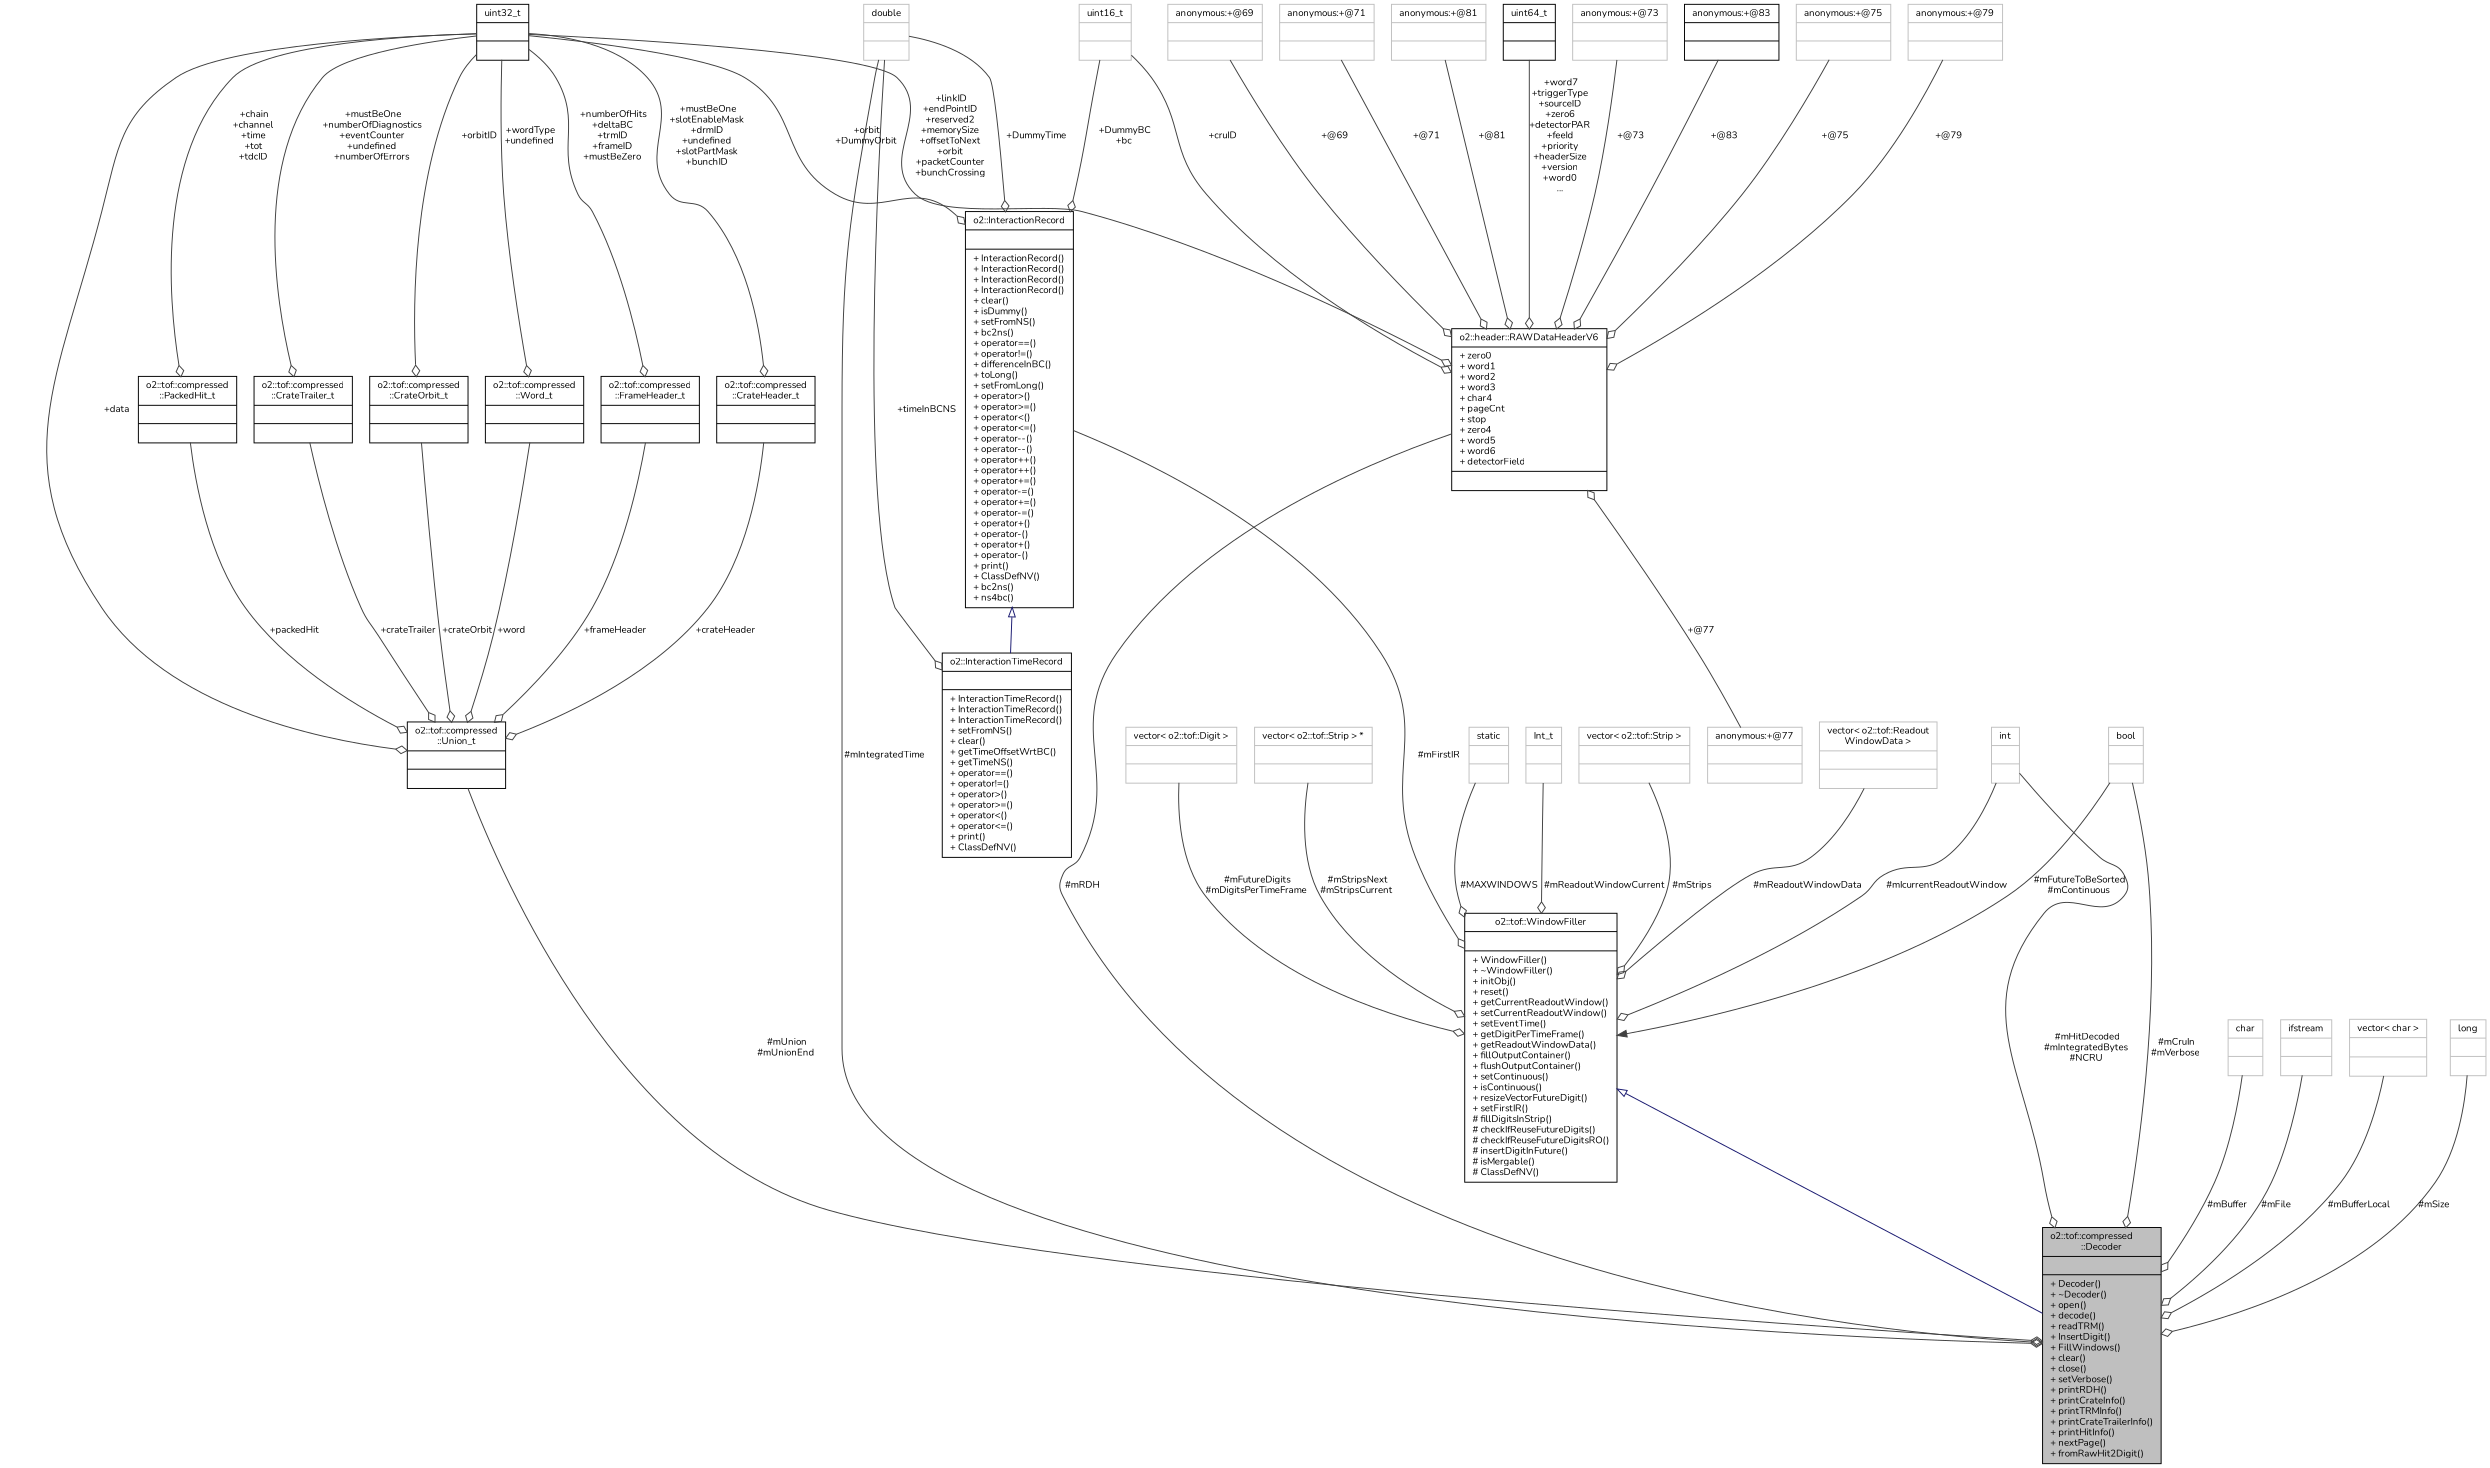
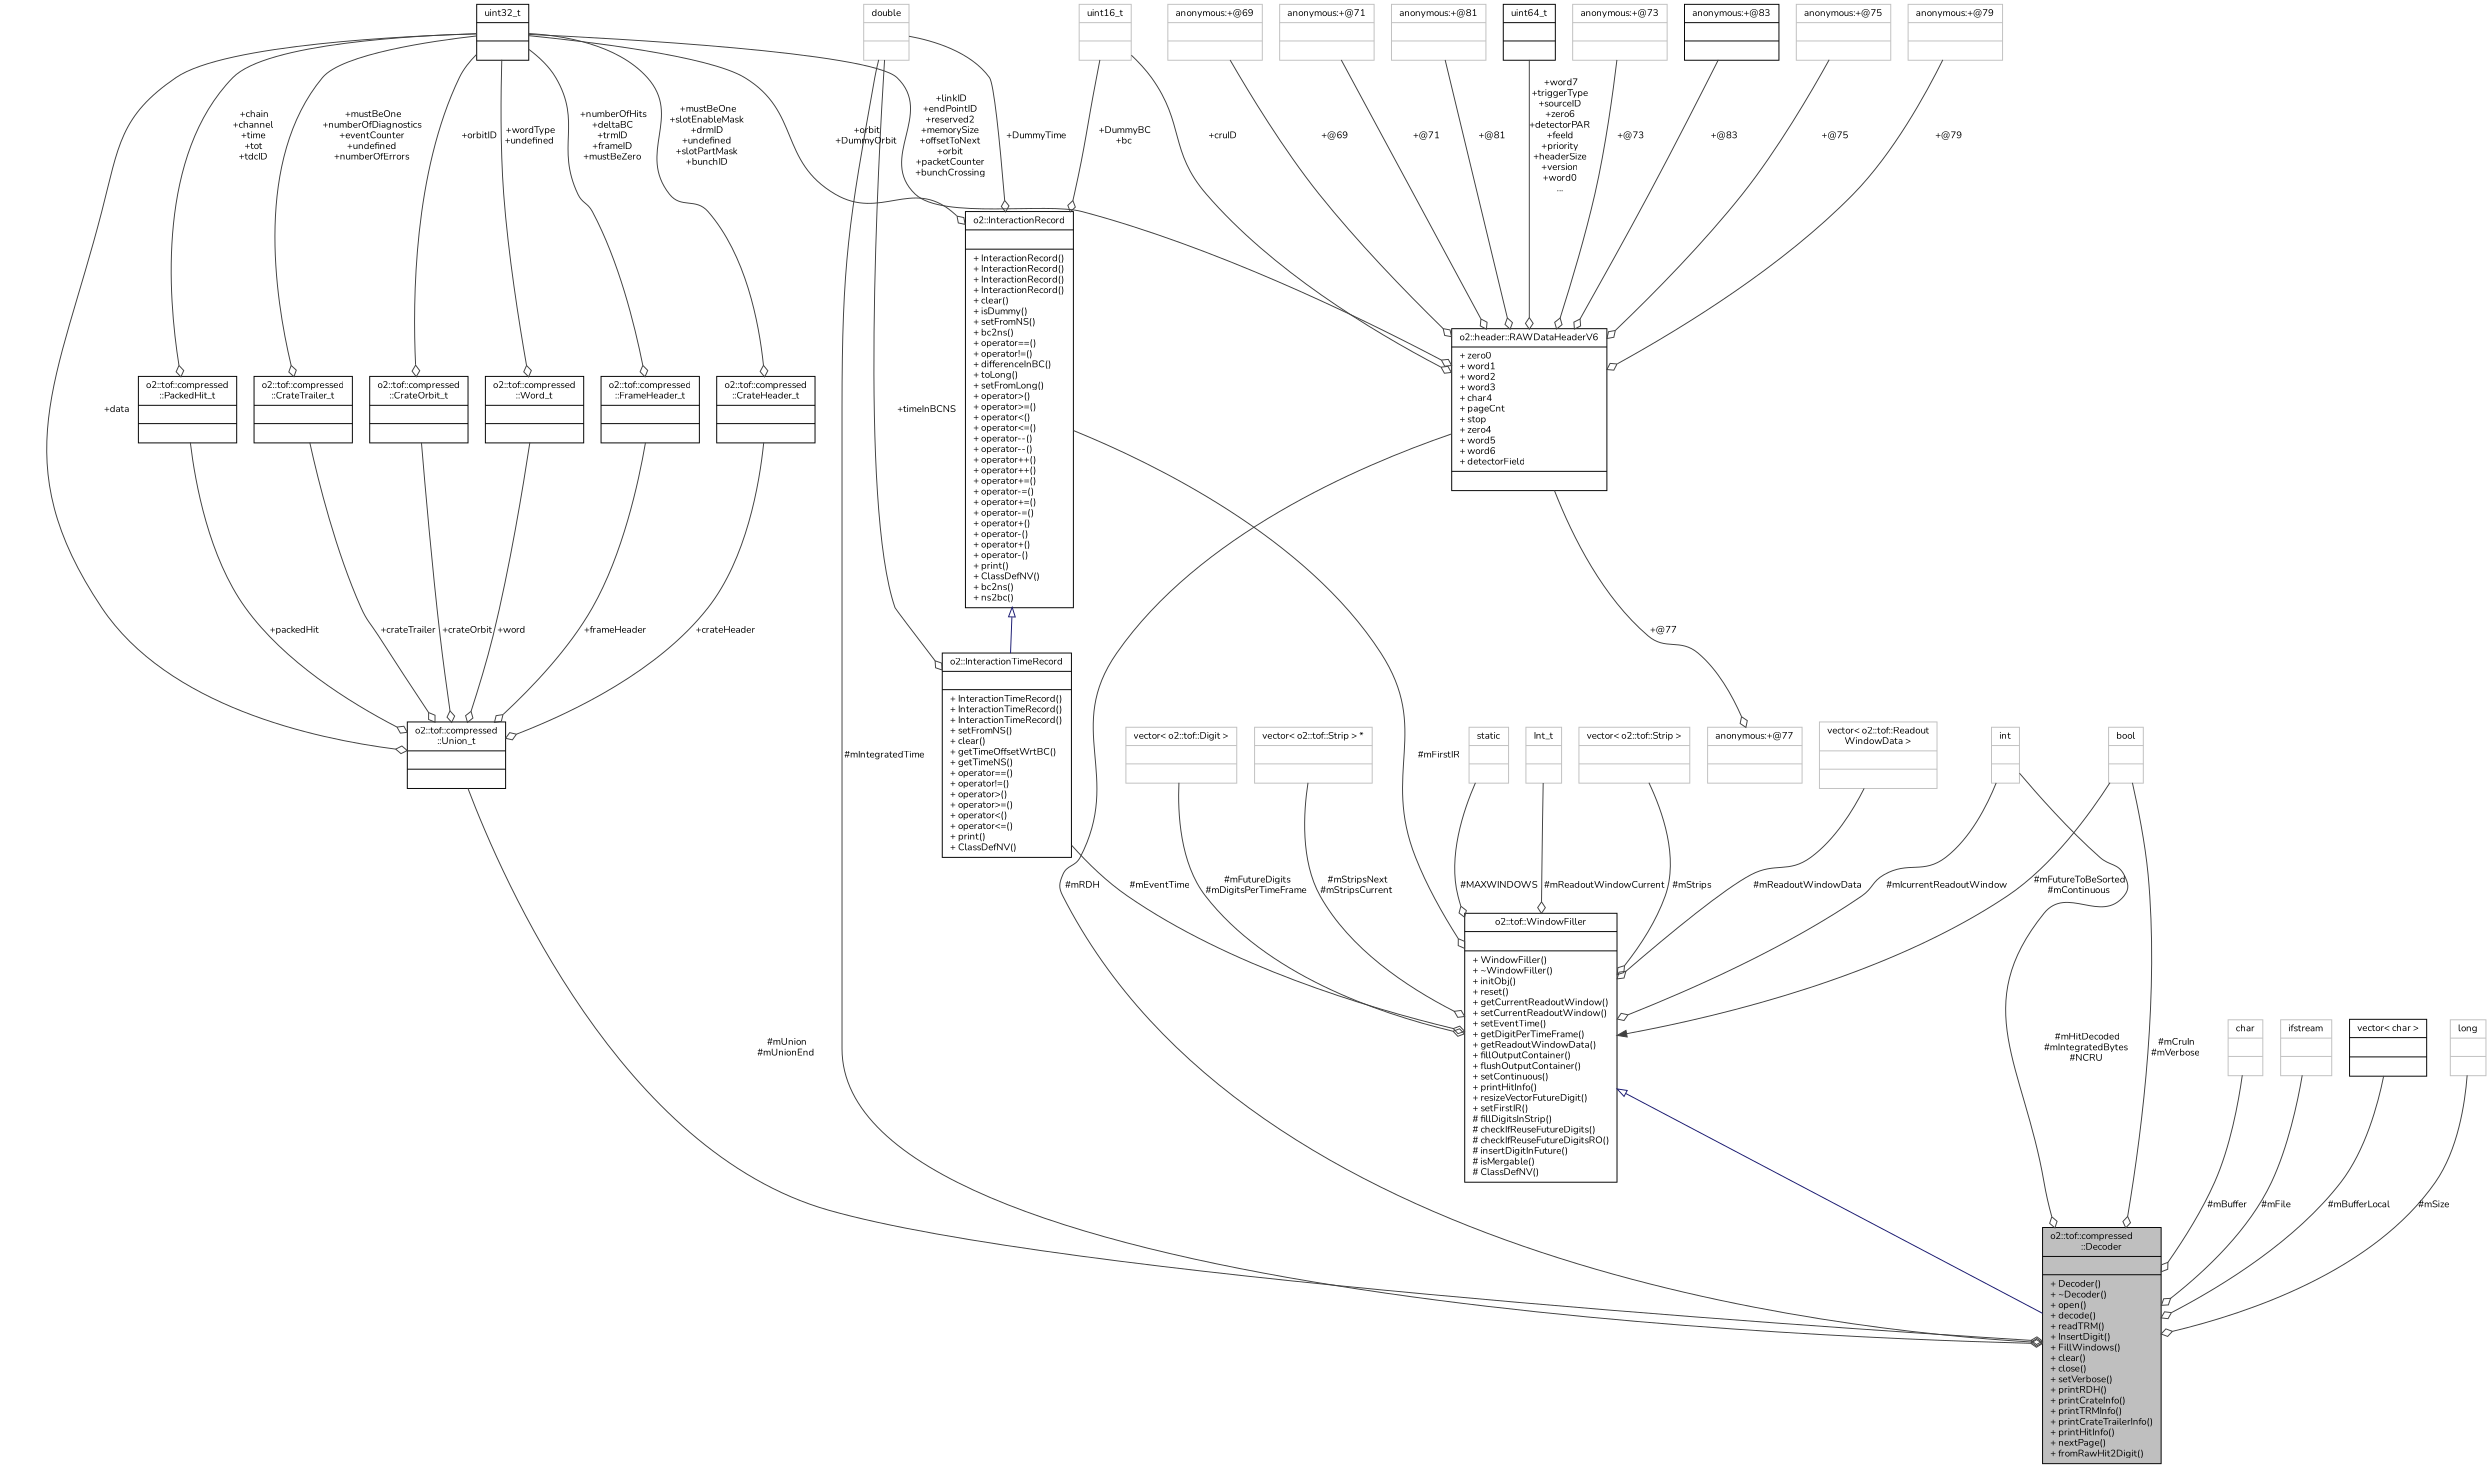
  digraph {
    fontname=Nunito
    node [color=grey75 fontname=Nunito fontsize=10 shape=record]
    edge [color=grey25 fontname=Nunito fontsize=10 labelfontname=Helvetica labelfontsize=10 style=solid arrowhead=odiamond]
    n1 [color=black fillcolor=grey75 fontcolor=black height=0.2 label="{o2::tof::compressed\l::Decoder\n||+ Decoder()\l+ ~Decoder()\l+ open()\l+ decode()\l+ readTRM()\l+ InsertDigit()\l+ FillWindows()\l+ clear()\l+ close()\l+ setVerbose()\l+ printRDH()\l+ printCrateInfo()\l+ printTRMInfo()\l+ printCrateTrailerInfo()\l+ printHitInfo()\l+ nextPage()\l+ fromRawHit2Digit()\l}" style=filled width=0.4]
-   n2 [color=black height=0.2 label="{o2::tof::WindowFiller\n||+ WindowFiller()\l+ ~WindowFiller()\l+ initObj()\l+ reset()\l+ getCurrentReadoutWindow()\l+ setCurrentReadoutWindow()\l+ setEventTime()\l+ getDigitPerTimeFrame()\l+ getReadoutWindowData()\l+ fillOutputContainer()\l+ flushOutputContainer()\l+ setContinuous()\l+ isContinuous()\l+ resizeVectorFutureDigit()\l+ setFirstIR()\l# fillDigitsInStrip()\l# checkIfReuseFutureDigits()\l# checkIfReuseFutureDigitsRO()\l# insertDigitInFuture()\l# isMergable()\l# ClassDefNV()\l}" width=0.4]
+   n2 [color=black height=0.2 label="{o2::tof::WindowFiller\n||+ WindowFiller()\l+ ~WindowFiller()\l+ initObj()\l+ reset()\l+ getCurrentReadoutWindow()\l+ setCurrentReadoutWindow()\l+ setEventTime()\l+ getDigitPerTimeFrame()\l+ getReadoutWindowData()\l+ fillOutputContainer()\l+ flushOutputContainer()\l+ setContinuous()\l+ printHitInfo()\l+ resizeVectorFutureDigit()\l+ setFirstIR()\l# fillDigitsInStrip()\l# checkIfReuseFutureDigits()\l# checkIfReuseFutureDigitsRO()\l# insertDigitInFuture()\l# isMergable()\l# ClassDefNV()\l}" width=0.4]
    n3 [height=0.2 label="{vector\< o2::tof::Strip \> *\n||}" width=0.4]
-   n4 [color=black height=0.2 label="{o2::InteractionRecord\n||+ InteractionRecord()\l+ InteractionRecord()\l+ InteractionRecord()\l+ InteractionRecord()\l+ clear()\l+ isDummy()\l+ setFromNS()\l+ bc2ns()\l+ operator==()\l+ operator!=()\l+ differenceInBC()\l+ toLong()\l+ setFromLong()\l+ operator\>()\l+ operator\>=()\l+ operator\<()\l+ operator\<=()\l+ operator--()\l+ operator--()\l+ operator++()\l+ operator++()\l+ operator+=()\l+ operator-=()\l+ operator+=()\l+ operator-=()\l+ operator+()\l+ operator-()\l+ operator+()\l+ operator-()\l+ print()\l+ ClassDefNV()\l+ bc2ns()\l+ ns4bc()\l}" width=0.4]
+   n4 [color=black height=0.2 label="{o2::InteractionRecord\n||+ InteractionRecord()\l+ InteractionRecord()\l+ InteractionRecord()\l+ InteractionRecord()\l+ clear()\l+ isDummy()\l+ setFromNS()\l+ bc2ns()\l+ operator==()\l+ operator!=()\l+ differenceInBC()\l+ toLong()\l+ setFromLong()\l+ operator\>()\l+ operator\>=()\l+ operator\<()\l+ operator\<=()\l+ operator--()\l+ operator--()\l+ operator++()\l+ operator++()\l+ operator+=()\l+ operator-=()\l+ operator+=()\l+ operator-=()\l+ operator+()\l+ operator-()\l+ operator+()\l+ operator-()\l+ print()\l+ ClassDefNV()\l+ bc2ns()\l+ ns2bc()\l}" width=0.4]
    n5 [color=black height=0.2 label="{o2::InteractionTimeRecord\n||+ InteractionTimeRecord()\l+ InteractionTimeRecord()\l+ InteractionTimeRecord()\l+ setFromNS()\l+ clear()\l+ getTimeOffsetWrtBC()\l+ getTimeNS()\l+ operator==()\l+ operator!=()\l+ operator\>()\l+ operator\>=()\l+ operator\<()\l+ operator\<=()\l+ print()\l+ ClassDefNV()\l}" width=0.4]
    n6 [height=0.2 label="{double\n||}" width=0.4]
    n7 [height=0.2 label="{uint16_t\n||}" width=0.4]
    n8 [color=black height=0.2 label="{o2::header::RAWDataHeaderV6\n|+ zero0\l+ word1\l+ word2\l+ word3\l+ char4\l+ pageCnt\l+ stop\l+ zero4\l+ word5\l+ word6\l+ detectorField\l|}" width=0.4]
    n9 [color=black height=0.2 label="{uint32_t\n||}" width=0.4]
    n10 [color=black height=0.2 label="{o2::tof::compressed\l::Union_t\n||}" width=0.4]
    n11 [color=black height=0.2 label="{o2::tof::compressed\l::PackedHit_t\n||}" width=0.4]
    n12 [color=black height=0.2 label="{o2::tof::compressed\l::CrateTrailer_t\n||}" width=0.4]
    n13 [color=black height=0.2 label="{o2::tof::compressed\l::CrateOrbit_t\n||}" width=0.4]
    n14 [color=black height=0.2 label="{o2::tof::compressed\l::Word_t\n||}" width=0.4]
    n15 [color=black height=0.2 label="{o2::tof::compressed\l::FrameHeader_t\n||}" width=0.4]
    n16 [color=black height=0.2 label="{o2::tof::compressed\l::CrateHeader_t\n||}" width=0.4]
    n17 [height=0.2 label="{vector\< o2::tof::Strip \>\n||}" width=0.4]
    n18 [height=0.2 label="{vector\< o2::tof::Readout\lWindowData \>\n||}" width=0.4]
    n19 [height=0.2 label="{vector\< o2::tof::Digit \>\n||}" width=0.4]
    n20 [height=0.2 label="{int\n||}" width=0.4]
    n21 [height=0.2 label="{bool\n||}" width=0.4]
    n22 [height=0.2 label="{static\n||}" width=0.4]
    n23 [height=0.2 label="{Int_t\n||}" width=0.4]
    n24 [height=0.2 label="{anonymous:+@71\n||}" width=0.4]
    n25 [height=0.2 label="{anonymous:+@81\n||}" width=0.4]
    n26 [color=black height=0.2 label="{uint64_t\n||}" width=0.4]
    n27 [height=0.2 label="{anonymous:+@73\n||}" width=0.4]
    n28 [color=black height=0.2 label="{anonymous:+@83\n||}" width=0.4]
    n29 [height=0.2 label="{anonymous:+@75\n||}" width=0.4]
    n30 [height=0.2 label="{anonymous:+@77\n||}" width=0.4]
    n31 [height=0.2 label="{anonymous:+@79\n||}" width=0.4]
    n32 [height=0.2 label="{anonymous:+@69\n||}" width=0.4]
    n33 [height=0.2 label="{char\n||}" width=0.4]
    n34 [height=0.2 label="{ifstream\n||}" width=0.4]
-   n35 [height=0.2 label="{vector\< char \>\n||}" width=0.4]
+   n35 [color=black height=0.2 label="{vector\< char \>\n||}" width=0.4]
    n36 [height=0.2 label="{long\n||}" width=0.4]
    n2 -> n1 [arrowtail=onormal color=midnightblue dir=back arrowhead=""]
    n3 -> n2 [label=" #mStripsNext\n#mStripsCurrent"]
    n4 -> n2 [label=" #mFirstIR"]
    n4 -> n5 [arrowtail=onormal color=midnightblue dir=back arrowhead=""]
+   n5 -> n2 [label=" #mEventTime"]
    n6 -> n1 [label=" #mIntegratedTime"]
    n6 -> n4 [label=" +DummyTime"]
    n6 -> n5 [label=" +timeInBCNS"]
    n7 -> n4 [label=" +DummyBC\n+bc"]
    n7 -> n8 [label=" +cruID"]
    n8 -> n1 [label=" #mRDH"]
    n9 -> n4 [label=" +orbit\n+DummyOrbit"]
    n9 -> n8 [label=" +linkID\n+endPointID\n+reserved2\n+memorySize\n+offsetToNext\n+orbit\n+packetCounter\n+bunchCrossing"]
    n9 -> n10 [label=" +data"]
    n9 -> n11 [label=" +chain\n+channel\n+time\n+tot\n+tdcID"]
    n9 -> n12 [label=" +mustBeOne\n+numberOfDiagnostics\n+eventCounter\n+undefined\n+numberOfErrors"]
    n9 -> n13 [label=" +orbitID"]
    n9 -> n14 [label=" +wordType\n+undefined"]
    n9 -> n15 [label=" +numberOfHits\n+deltaBC\n+trmID\n+frameID\n+mustBeZero"]
    n9 -> n16 [label=" +mustBeOne\n+slotEnableMask\n+drmID\n+undefined\n+slotPartMask\n+bunchID"]
    n10 -> n1 [label=" #mUnion\n#mUnionEnd"]
    n11 -> n10 [label=" +packedHit"]
    n12 -> n10 [label=" +crateTrailer"]
    n13 -> n10 [label=" +crateOrbit"]
    n14 -> n10 [label=" +word"]
    n15 -> n10 [label=" +frameHeader"]
    n16 -> n10 [label=" +crateHeader"]
    n17 -> n2 [label=" #mStrips"]
    n18 -> n2 [label=" #mReadoutWindowData"]
    n19 -> n2 [label=" #mFutureDigits\n#mDigitsPerTimeFrame"]
    n20 -> n1 [label=" #mHitDecoded\n#mIntegratedBytes\n#NCRU"]
    n20 -> n2 [label=" #mIcurrentReadoutWindow"]
    n21 -> n1 [label=" #mCruIn\n#mVerbose"]
    n21 -> n2 [arrowhead=normal label=" #mFutureToBeSorted\n#mContinuous"]
    n22 -> n2 [label=" #MAXWINDOWS"]
    n23 -> n2 [label=" #mReadoutWindowCurrent"]
    n24 -> n8 [label=" +@71"]
    n25 -> n8 [label=" +@81"]
    n26 -> n8 [label=" +word7\n+triggerType\n+sourceID\n+zero6\n+detectorPAR\n+feeId\n+priority\n+headerSize\n+version\n+word0\n..."]
    n27 -> n8 [label=" +@73"]
    n28 -> n8 [label=" +@83"]
    n29 -> n8 [label=" +@75"]
-   n30 -> n8 [label=" +@77"]
+   n8 -> n30 [label=" +@77"]
    n31 -> n8 [label=" +@79"]
    n32 -> n8 [label=" +@69"]
    n33 -> n1 [label=" #mBuffer"]
    n34 -> n1 [label=" #mFile"]
    n35 -> n1 [label=" #mBufferLocal"]
    n36 -> n1 [label=" #mSize"]
  }
